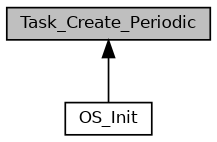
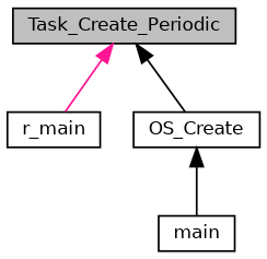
  digraph {
    rankdir=TB
    node [color=black fillcolor=white fontname=Helvetica fontsize=10 shape=record style=filled]
    edge [color=black dir=back fontname=Helvetica fontsize=10 labelfontname=Helvetica labelfontsize=10 style=solid]
    n1 [fillcolor=grey75 fontcolor=black height=0.2 label=Task_Create_Periodic width=0.4]
-   n3 [height=0.2 label=OS_Init width=0.4]
+   n2 [height=0.2 label=r_main width=0.4]
+   n3 [height=0.2 label=OS_Create width=0.4]
+   n4 [height=0.2 label=main width=0.4]
+   n1 -> n2 [color=deeppink]
    n1 -> n3
+   n3 -> n4
  }
